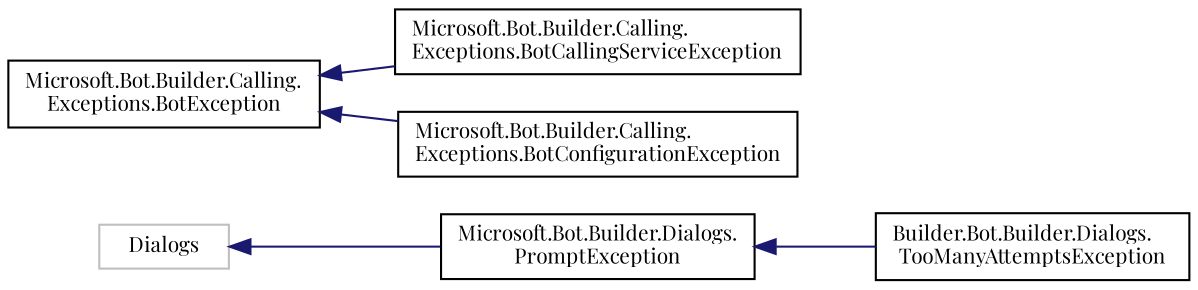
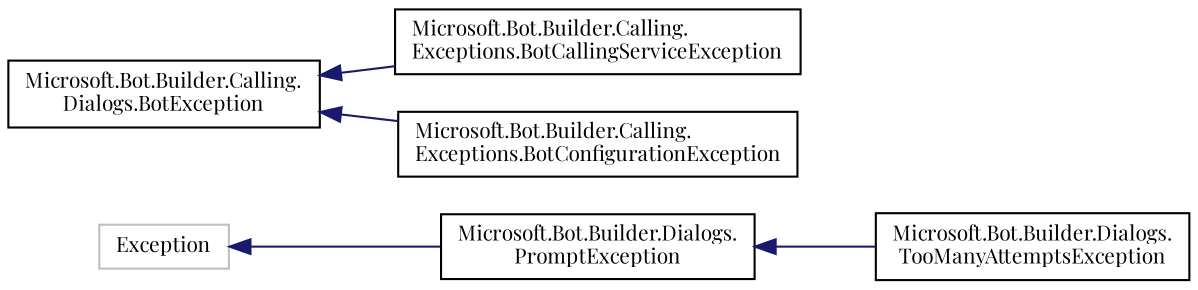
  digraph {
    fontname="Playfair Display"
    rankdir=LR
    node [color=black fillcolor=white fontname="Playfair Display" fontsize=10 shape=record style=filled]
    edge [color=midnightblue dir=back fontname="Playfair Display" fontsize=10 labelfontname=Helvetica labelfontsize=10 style=solid]
-   n1 [color=grey75 height=0.2 label=Dialogs width=0.4]
+   n1 [color=grey75 height=0.2 label=Exception width=0.4]
    n2 [height=0.2 label="Microsoft.Bot.Builder.Dialogs.\lPromptException" width=0.4]
-   n3 [height=0.2 label="Microsoft.Bot.Builder.Calling.\lExceptions.BotException" width=0.4]
+   n3 [height=0.2 label="Microsoft.Bot.Builder.Calling.\lDialogs.BotException" width=0.4]
    n4 [height=0.2 label="Microsoft.Bot.Builder.Calling.\lExceptions.BotCallingServiceException" width=0.4]
    n5 [height=0.2 label="Microsoft.Bot.Builder.Calling.\lExceptions.BotConfigurationException" width=0.4]
-   n6 [height=0.2 label="Builder.Bot.Builder.Dialogs.\lTooManyAttemptsException" width=0.4]
+   n6 [height=0.2 label="Microsoft.Bot.Builder.Dialogs.\lTooManyAttemptsException" width=0.4]
    n1 -> n2
    n2 -> n6
    n3 -> n4
    n3 -> n5
  }
